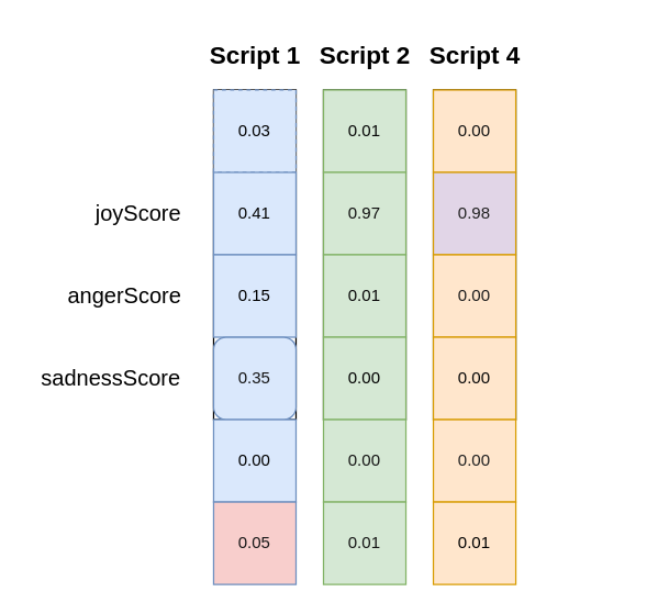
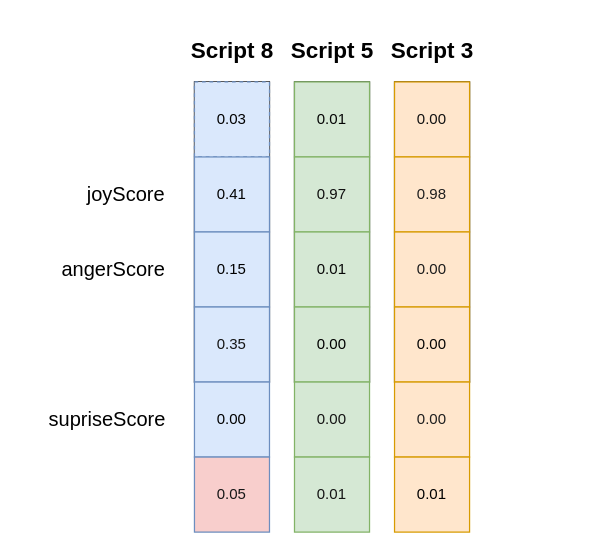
  <mxCell id="0" />
  <mxCell id="1" parent="0" />
  <mxCell id="2" value="" style="rounded=0;whiteSpace=wrap;html=1;rotation=-90;" parent="1" vertex="1"><mxGeometry x="65" y="155" width="240" height="60" as="geometry" /></mxCell>
  <mxCell id="3" value="&lt;font style=&quot;font-size: 16px;&quot;&gt;joyScore&lt;/font&gt;" style="text;html=1;align=center;verticalAlign=middle;resizable=0;points=[];autosize=1;strokeColor=none;fillColor=none;" parent="1" vertex="1"><mxGeometry x="55" y="140" width="90" height="30" as="geometry" /></mxCell>
  <mxCell id="4" value="&lt;font color=&quot;#000000&quot;&gt;0.03&lt;/font&gt;" style="whiteSpace=wrap;html=1;aspect=fixed;fillColor=#dae8fc;strokeColor=#6c8ebf;dashed=1;" parent="1" vertex="1"><mxGeometry x="155" y="65" width="60" height="60" as="geometry" /></mxCell>
  <mxCell id="5" value="&lt;font color=&quot;#030303&quot;&gt;0.41&lt;/font&gt;" style="whiteSpace=wrap;html=1;aspect=fixed;fillColor=#dae8fc;strokeColor=#6c8ebf;" parent="1" vertex="1"><mxGeometry x="155" y="125" width="60" height="60" as="geometry" /></mxCell>
  <mxCell id="6" value="&lt;font color=&quot;#000000&quot;&gt;0.15&lt;/font&gt;" style="whiteSpace=wrap;html=1;aspect=fixed;fillColor=#dae8fc;strokeColor=#6c8ebf;" parent="1" vertex="1"><mxGeometry x="155" y="185" width="60" height="60" as="geometry" /></mxCell>
- <mxCell id="7" value="&lt;font color=&quot;#141414&quot;&gt;0.35&lt;/font&gt;" style="whiteSpace=wrap;html=1;aspect=fixed;fillColor=#dae8fc;strokeColor=#6c8ebf;rounded=1;" parent="1" vertex="1"><mxGeometry x="155" y="245" width="60" height="60" as="geometry" /></mxCell>
+ <mxCell id="7" value="&lt;font color=&quot;#141414&quot;&gt;0.35&lt;/font&gt;" style="whiteSpace=wrap;html=1;aspect=fixed;fillColor=#dae8fc;strokeColor=#6c8ebf;" parent="1" vertex="1"><mxGeometry x="155" y="245" width="60" height="60" as="geometry" /></mxCell>
  <mxCell id="8" value="&lt;font color=&quot;#000000&quot;&gt;0.00&lt;/font&gt;" style="whiteSpace=wrap;html=1;aspect=fixed;fillColor=#dae8fc;strokeColor=#6c8ebf;" parent="1" vertex="1"><mxGeometry x="155" y="305" width="60" height="60" as="geometry" /></mxCell>
  <mxCell id="9" value="&lt;font color=&quot;#171717&quot;&gt;0.05&lt;/font&gt;" style="whiteSpace=wrap;html=1;aspect=fixed;fillColor=#f8cecc;strokeColor=#6c8ebf;" parent="1" vertex="1"><mxGeometry x="155" y="365" width="60" height="60" as="geometry" /></mxCell>
  <mxCell id="10" value="&lt;font style=&quot;font-size: 16px;&quot;&gt;angerScore&lt;/font&gt;" style="text;html=1;align=center;verticalAlign=middle;resizable=0;points=[];autosize=1;strokeColor=none;fillColor=none;" parent="1" vertex="1"><mxGeometry x="35" y="200" width="110" height="30" as="geometry" /></mxCell>
- <mxCell id="11" value="&lt;font style=&quot;font-size: 16px;&quot;&gt;sadnessScore&lt;/font&gt;" style="text;html=1;align=center;verticalAlign=middle;resizable=0;points=[];autosize=1;strokeColor=none;fillColor=none;" parent="1" vertex="1"><mxGeometry x="20" y="260" width="120" height="30" as="geometry" /></mxCell>
- <mxCell id="13" value="&lt;font style=&quot;font-size: 18px;&quot;&gt;&lt;b&gt;Script 1&lt;/b&gt;&lt;/font&gt;" style="text;html=1;align=center;verticalAlign=middle;resizable=0;points=[];autosize=1;strokeColor=none;fillColor=none;" parent="1" vertex="1"><mxGeometry x="140" y="20" width="90" height="40" as="geometry" /></mxCell>
+ <mxCell id="12" value="&lt;font style=&quot;font-size: 16px;&quot;&gt;supriseScore&lt;/font&gt;" style="text;html=1;align=center;verticalAlign=middle;resizable=0;points=[];autosize=1;strokeColor=none;fillColor=none;" parent="1" vertex="1"><mxGeometry x="25" y="320" width="120" height="30" as="geometry" /></mxCell>
+ <mxCell id="13" value="&lt;font style=&quot;font-size: 18px;&quot;&gt;&lt;b&gt;Script 8&lt;/b&gt;&lt;/font&gt;" style="text;html=1;align=center;verticalAlign=middle;resizable=0;points=[];autosize=1;strokeColor=none;fillColor=none;" parent="1" vertex="1"><mxGeometry x="140" y="20" width="90" height="40" as="geometry" /></mxCell>
  <mxCell id="14" value="" style="rounded=0;whiteSpace=wrap;html=1;rotation=-90;" parent="1" vertex="1"><mxGeometry x="145" y="155" width="240" height="60" as="geometry" /></mxCell>
  <mxCell id="15" value="&lt;font color=&quot;#050505&quot;&gt;0.01&lt;/font&gt;" style="whiteSpace=wrap;html=1;aspect=fixed;fillColor=#d5e8d4;strokeColor=#82b366;" parent="1" vertex="1"><mxGeometry x="235" y="65" width="60" height="60" as="geometry" /></mxCell>
  <mxCell id="16" value="&lt;font color=&quot;#0f0f0f&quot;&gt;0.97&lt;/font&gt;" style="whiteSpace=wrap;html=1;aspect=fixed;fillColor=#d5e8d4;strokeColor=#82b366;" parent="1" vertex="1"><mxGeometry x="235" y="125" width="60" height="60" as="geometry" /></mxCell>
  <mxCell id="17" value="&lt;font color=&quot;#080808&quot;&gt;0.01&lt;/font&gt;" style="whiteSpace=wrap;html=1;aspect=fixed;fillColor=#d5e8d4;strokeColor=#82b366;" parent="1" vertex="1"><mxGeometry x="235" y="185" width="60" height="60" as="geometry" /></mxCell>
  <mxCell id="18" value="&lt;font color=&quot;#000000&quot;&gt;0.00&lt;/font&gt;" style="whiteSpace=wrap;html=1;aspect=fixed;fillColor=#d5e8d4;strokeColor=#82b366;" parent="1" vertex="1"><mxGeometry x="235" y="245" width="60" height="60" as="geometry" /></mxCell>
  <mxCell id="19" value="&lt;font color=&quot;#141414&quot;&gt;0.00&lt;/font&gt;" style="whiteSpace=wrap;html=1;aspect=fixed;fillColor=#d5e8d4;strokeColor=#82b366;" parent="1" vertex="1"><mxGeometry x="235" y="305" width="60" height="60" as="geometry" /></mxCell>
  <mxCell id="20" value="&lt;font color=&quot;#141414&quot;&gt;0.01&lt;/font&gt;" style="whiteSpace=wrap;html=1;aspect=fixed;fillColor=#d5e8d4;strokeColor=#82b366;" parent="1" vertex="1"><mxGeometry x="235" y="365" width="60" height="60" as="geometry" /></mxCell>
- <mxCell id="21" value="&lt;font style=&quot;font-size: 18px;&quot;&gt;&lt;b&gt;Script 2&lt;/b&gt;&lt;/font&gt;" style="text;html=1;align=center;verticalAlign=middle;resizable=0;points=[];autosize=1;strokeColor=none;fillColor=none;" parent="1" vertex="1"><mxGeometry x="220" y="20" width="90" height="40" as="geometry" /></mxCell>
+ <mxCell id="21" value="&lt;font style=&quot;font-size: 18px;&quot;&gt;&lt;b&gt;Script 5&lt;/b&gt;&lt;/font&gt;" style="text;html=1;align=center;verticalAlign=middle;resizable=0;points=[];autosize=1;strokeColor=none;fillColor=none;" parent="1" vertex="1"><mxGeometry x="220" y="20" width="90" height="40" as="geometry" /></mxCell>
  <mxCell id="22" value="" style="rounded=0;whiteSpace=wrap;html=1;rotation=-90;" parent="1" vertex="1"><mxGeometry x="225" y="155" width="240" height="60" as="geometry" /></mxCell>
  <mxCell id="23" value="&lt;font color=&quot;#121212&quot;&gt;0.00&lt;/font&gt;" style="whiteSpace=wrap;html=1;aspect=fixed;fillColor=#ffe6cc;strokeColor=#d79b00;" parent="1" vertex="1"><mxGeometry x="315" y="65" width="60" height="60" as="geometry" /></mxCell>
- <mxCell id="24" value="&lt;font color=&quot;#1f1f1f&quot;&gt;0.98&lt;/font&gt;" style="whiteSpace=wrap;html=1;aspect=fixed;fillColor=#e1d5e7;strokeColor=#d79b00;" parent="1" vertex="1"><mxGeometry x="315" y="125" width="60" height="60" as="geometry" /></mxCell>
+ <mxCell id="24" value="&lt;font color=&quot;#1f1f1f&quot;&gt;0.98&lt;/font&gt;" style="whiteSpace=wrap;html=1;aspect=fixed;fillColor=#ffe6cc;strokeColor=#d79b00;" parent="1" vertex="1"><mxGeometry x="315" y="125" width="60" height="60" as="geometry" /></mxCell>
  <mxCell id="25" value="&lt;font color=&quot;#1c1c1c&quot;&gt;0.00&lt;/font&gt;" style="whiteSpace=wrap;html=1;aspect=fixed;fillColor=#ffe6cc;strokeColor=#d79b00;" parent="1" vertex="1"><mxGeometry x="315" y="185" width="60" height="60" as="geometry" /></mxCell>
  <mxCell id="26" value="&lt;font color=&quot;#050505&quot;&gt;0.00&lt;/font&gt;" style="whiteSpace=wrap;html=1;aspect=fixed;fillColor=#ffe6cc;strokeColor=#d79b00;" parent="1" vertex="1"><mxGeometry x="315" y="245" width="60" height="60" as="geometry" /></mxCell>
  <mxCell id="27" value="&lt;font color=&quot;#1f1f1f&quot;&gt;0.00&lt;/font&gt;" style="whiteSpace=wrap;html=1;aspect=fixed;fillColor=#ffe6cc;strokeColor=#d79b00;" parent="1" vertex="1"><mxGeometry x="315" y="305" width="60" height="60" as="geometry" /></mxCell>
  <mxCell id="28" value="&lt;font color=&quot;#000000&quot;&gt;0.01&lt;/font&gt;" style="whiteSpace=wrap;html=1;aspect=fixed;fillColor=#ffe6cc;strokeColor=#d79b00;" parent="1" vertex="1"><mxGeometry x="315" y="365" width="60" height="60" as="geometry" /></mxCell>
- <mxCell id="29" value="&lt;font style=&quot;font-size: 18px;&quot;&gt;&lt;b&gt;Script 4&lt;/b&gt;&lt;/font&gt;" style="text;html=1;align=center;verticalAlign=middle;resizable=0;points=[];autosize=1;strokeColor=none;fillColor=none;" parent="1" vertex="1"><mxGeometry x="300" y="20" width="90" height="40" as="geometry" /></mxCell>
+ <mxCell id="29" value="&lt;font style=&quot;font-size: 18px;&quot;&gt;&lt;b&gt;Script 3&lt;/b&gt;&lt;/font&gt;" style="text;html=1;align=center;verticalAlign=middle;resizable=0;points=[];autosize=1;strokeColor=none;fillColor=none;" parent="1" vertex="1"><mxGeometry x="300" y="20" width="90" height="40" as="geometry" /></mxCell>
